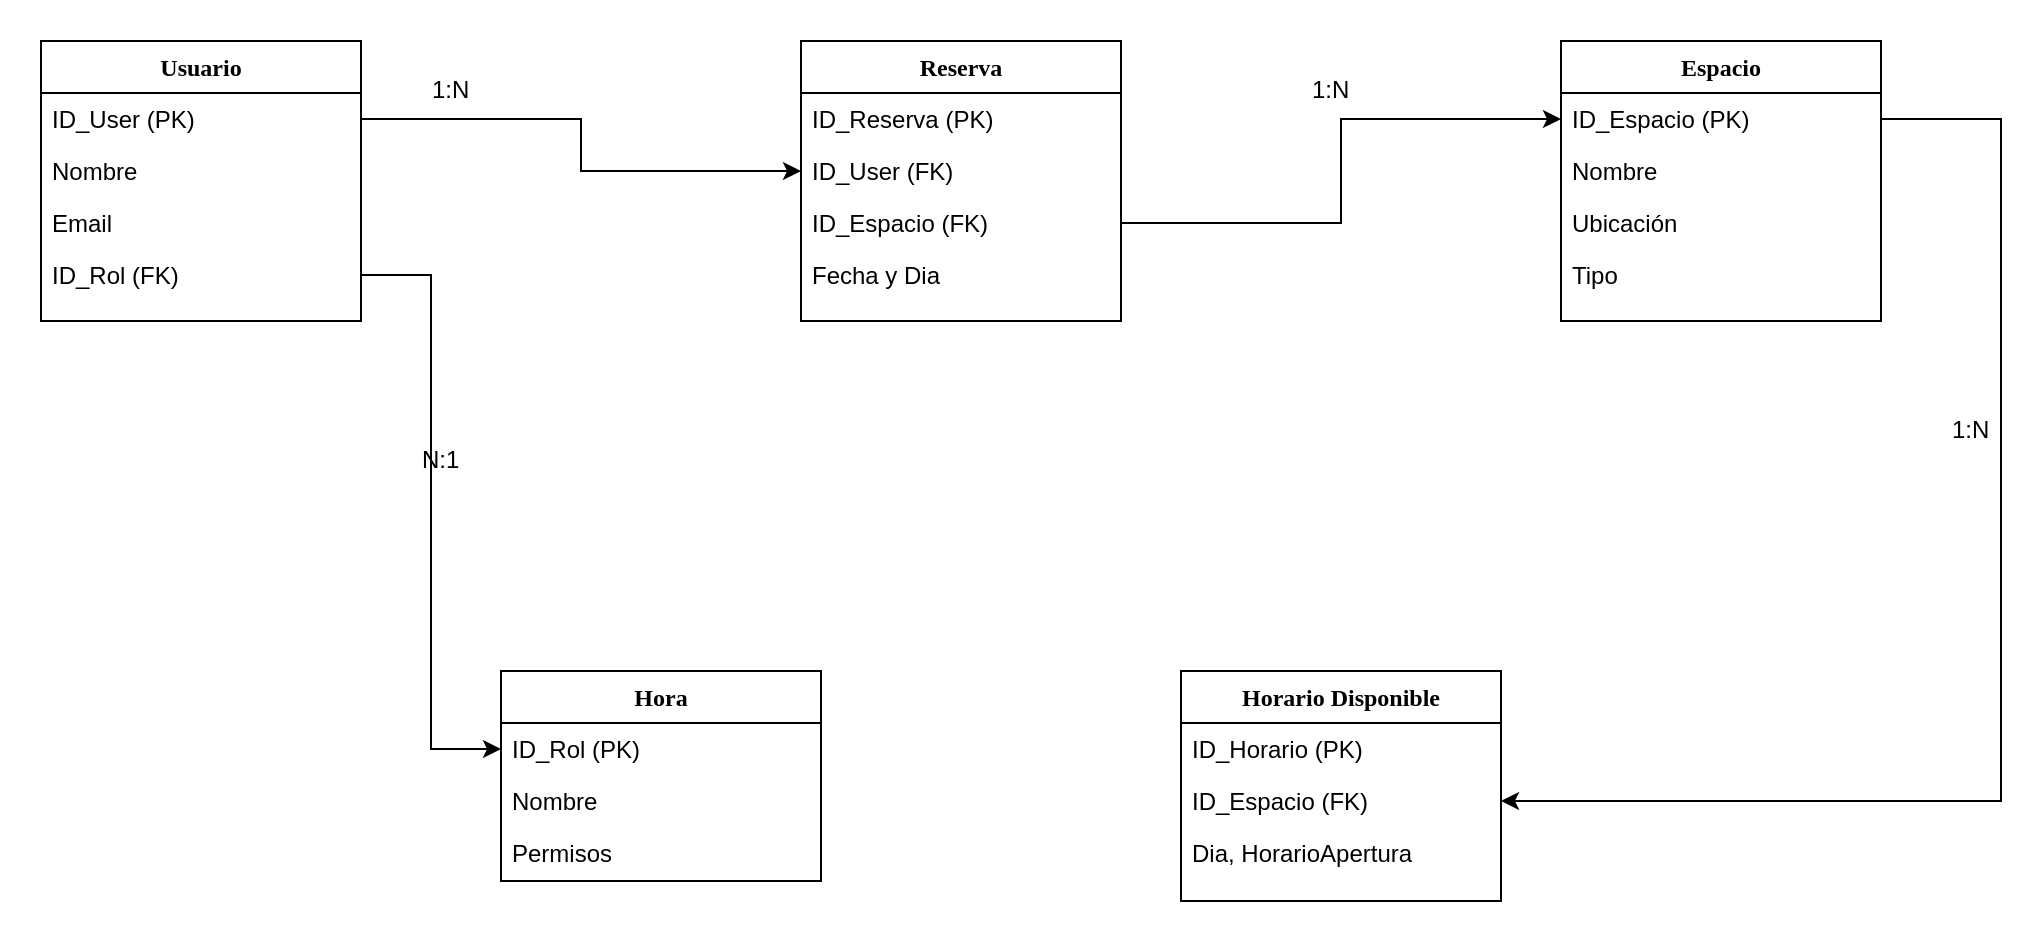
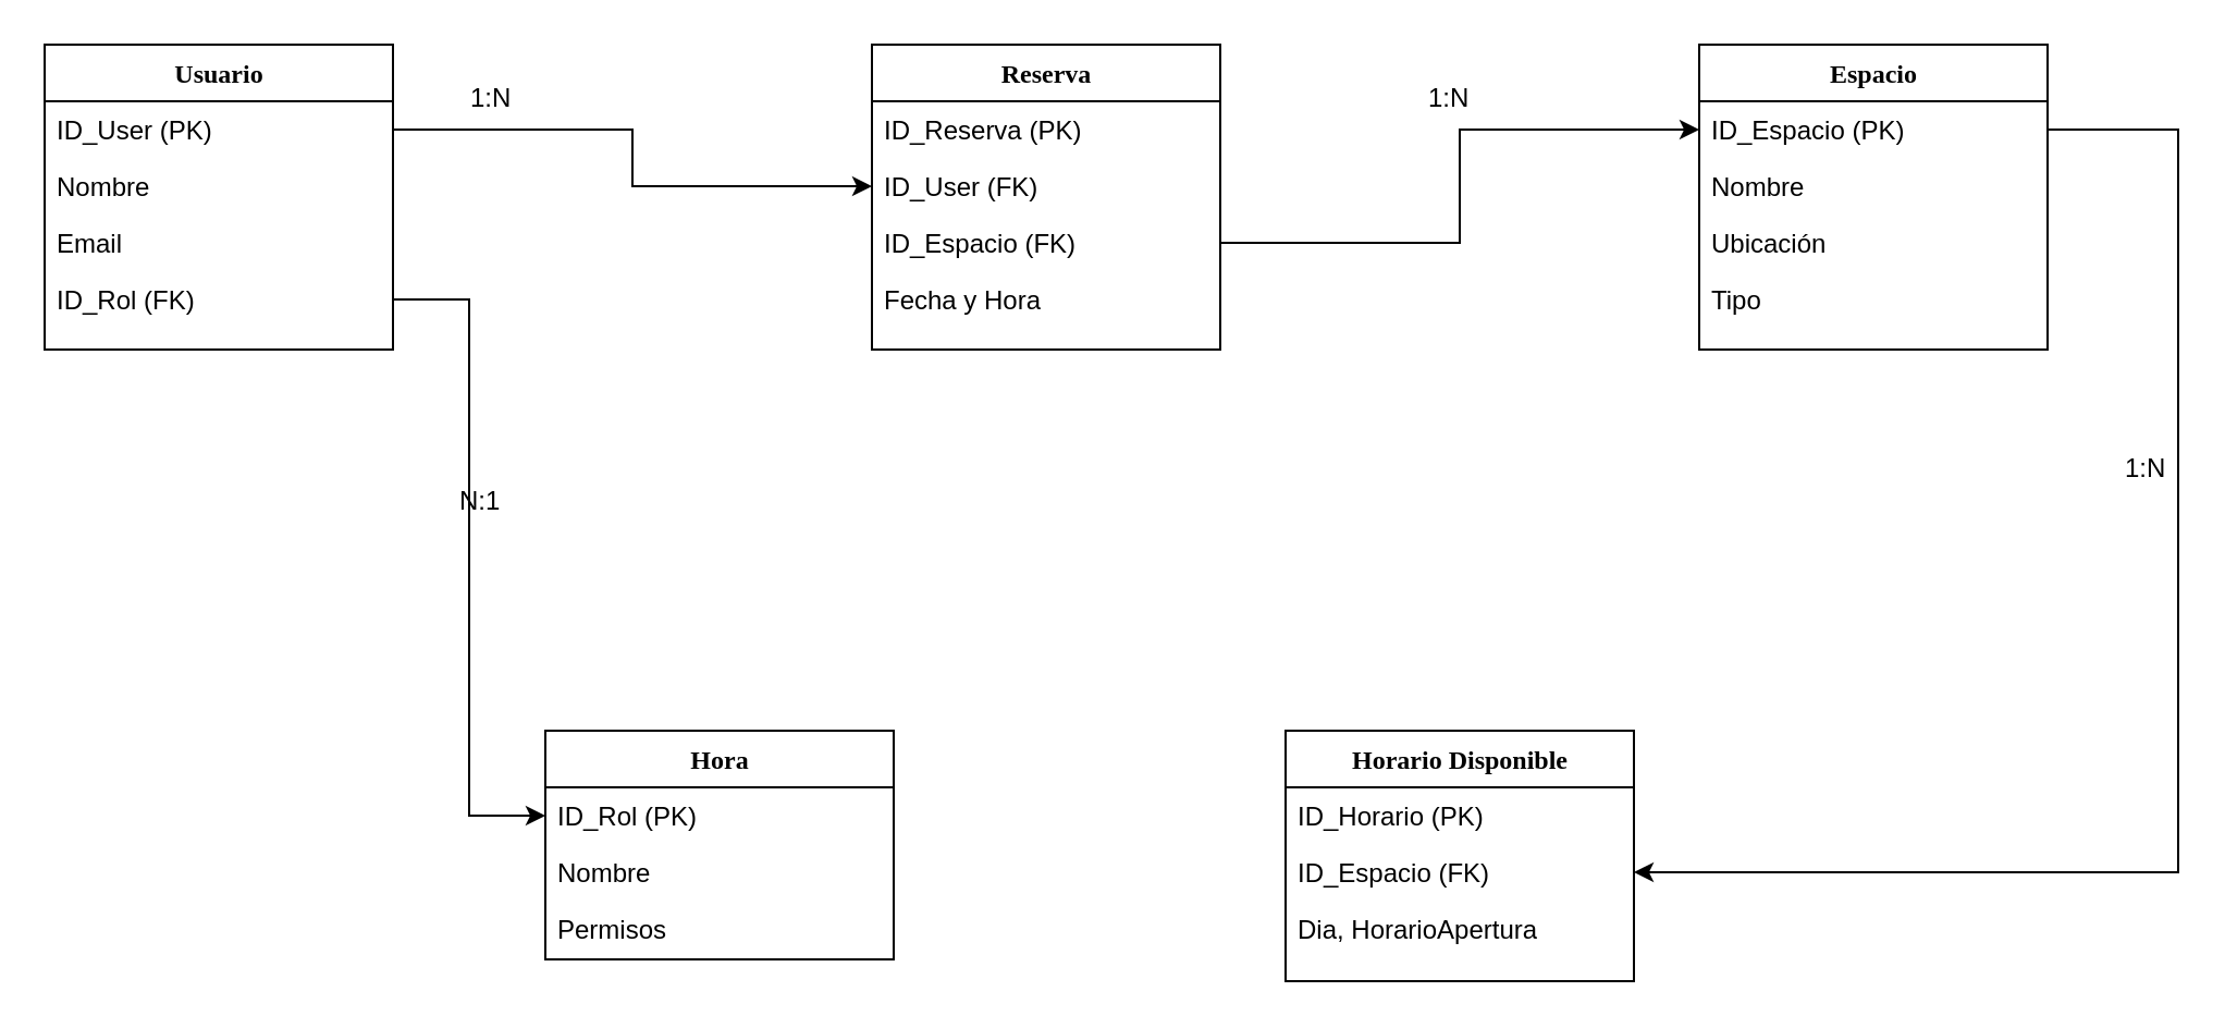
  <mxCell id="0" />
  <mxCell id="1" parent="0" />
  <mxCell id="2" value="Usuario" style="swimlane;html=1;fontStyle=1;align=center;verticalAlign=top;childLayout=stackLayout;horizontal=1;startSize=26;horizontalStack=0;resizeParent=1;resizeLast=0;collapsible=1;marginBottom=0;swimlaneFillColor=#ffffff;rounded=0;shadow=0;comic=0;labelBackgroundColor=none;strokeWidth=1;fillColor=none;fontFamily=Verdana;fontSize=12" parent="1" vertex="1"><mxGeometry x="20" y="20" width="160" height="140" as="geometry" /></mxCell>
  <mxCell id="3" value="ID_User (PK)" style="text;html=1;strokeColor=none;fillColor=none;align=left;verticalAlign=top;spacingLeft=4;spacingRight=4;whiteSpace=wrap;overflow=hidden;rotatable=0;points=[[0,0.5],[1,0.5]];portConstraint=eastwest;" parent="2" vertex="1"><mxGeometry y="26" width="160" height="26" as="geometry" /></mxCell>
  <mxCell id="4" value="Nombre" style="text;html=1;strokeColor=none;fillColor=none;align=left;verticalAlign=top;spacingLeft=4;spacingRight=4;whiteSpace=wrap;overflow=hidden;rotatable=0;points=[[0,0.5],[1,0.5]];portConstraint=eastwest;" parent="2" vertex="1"><mxGeometry y="52" width="160" height="26" as="geometry" /></mxCell>
  <mxCell id="5" value="Email" style="text;html=1;strokeColor=none;fillColor=none;align=left;verticalAlign=top;spacingLeft=4;spacingRight=4;whiteSpace=wrap;overflow=hidden;rotatable=0;points=[[0,0.5],[1,0.5]];portConstraint=eastwest;" parent="2" vertex="1"><mxGeometry y="78" width="160" height="26" as="geometry" /></mxCell>
  <mxCell id="6" value="ID_Rol (FK)" style="text;html=1;strokeColor=none;fillColor=none;align=left;verticalAlign=top;spacingLeft=4;spacingRight=4;whiteSpace=wrap;overflow=hidden;rotatable=0;points=[[0,0.5],[1,0.5]];portConstraint=eastwest;" parent="2" vertex="1"><mxGeometry y="104" width="160" height="26" as="geometry" /></mxCell>
  <mxCell id="7" value="Reserva" style="swimlane;html=1;fontStyle=1;align=center;verticalAlign=top;childLayout=stackLayout;horizontal=1;startSize=26;horizontalStack=0;resizeParent=1;resizeLast=0;collapsible=1;marginBottom=0;swimlaneFillColor=#ffffff;rounded=0;shadow=0;comic=0;labelBackgroundColor=none;strokeWidth=1;fillColor=none;fontFamily=Verdana;fontSize=12" vertex="1" parent="1"><mxGeometry x="400" y="20" width="160" height="140" as="geometry" /></mxCell>
  <mxCell id="8" value="ID_Reserva (PK)" style="text;html=1;strokeColor=none;fillColor=none;align=left;verticalAlign=top;spacingLeft=4;spacingRight=4;whiteSpace=wrap;overflow=hidden;rotatable=0;points=[[0,0.5],[1,0.5]];portConstraint=eastwest;" vertex="1" parent="7"><mxGeometry y="26" width="160" height="26" as="geometry" /></mxCell>
  <mxCell id="9" value="ID_User (FK)" style="text;html=1;strokeColor=none;fillColor=none;align=left;verticalAlign=top;spacingLeft=4;spacingRight=4;whiteSpace=wrap;overflow=hidden;rotatable=0;points=[[0,0.5],[1,0.5]];portConstraint=eastwest;" vertex="1" parent="7"><mxGeometry y="52" width="160" height="26" as="geometry" /></mxCell>
  <mxCell id="10" value="ID_Espacio (FK)" style="text;html=1;strokeColor=none;fillColor=none;align=left;verticalAlign=top;spacingLeft=4;spacingRight=4;whiteSpace=wrap;overflow=hidden;rotatable=0;points=[[0,0.5],[1,0.5]];portConstraint=eastwest;" vertex="1" parent="7"><mxGeometry y="78" width="160" height="26" as="geometry" /></mxCell>
- <mxCell id="11" value="Fecha y Dia" style="text;html=1;strokeColor=none;fillColor=none;align=left;verticalAlign=top;spacingLeft=4;spacingRight=4;whiteSpace=wrap;overflow=hidden;rotatable=0;points=[[0,0.5],[1,0.5]];portConstraint=eastwest;" vertex="1" parent="7"><mxGeometry y="104" width="160" height="26" as="geometry" /></mxCell>
+ <mxCell id="11" value="Fecha y Hora" style="text;html=1;strokeColor=none;fillColor=none;align=left;verticalAlign=top;spacingLeft=4;spacingRight=4;whiteSpace=wrap;overflow=hidden;rotatable=0;points=[[0,0.5],[1,0.5]];portConstraint=eastwest;" vertex="1" parent="7"><mxGeometry y="104" width="160" height="26" as="geometry" /></mxCell>
  <mxCell id="12" value="" style="endArrow=classic;html=1;rounded=0;elbow=vertical;edgeStyle=orthogonalEdgeStyle;exitX=1;exitY=0.5;exitDx=0;exitDy=0;entryX=0;entryY=0.5;entryDx=0;entryDy=0;" edge="1" parent="1" source="3" target="9"><mxGeometry width="50" height="50" relative="1" as="geometry"><mxPoint x="460" y="290" as="sourcePoint" /><mxPoint x="510" y="240" as="targetPoint" /></mxGeometry></mxCell>
  <mxCell id="13" value="1:N" style="text;strokeColor=none;fillColor=none;align=left;verticalAlign=middle;spacingLeft=4;spacingRight=4;overflow=hidden;points=[[0,0.5],[1,0.5]];portConstraint=eastwest;rotatable=0;whiteSpace=wrap;html=1;" vertex="1" parent="1"><mxGeometry x="210" y="30" width="30" height="30" as="geometry" /></mxCell>
  <mxCell id="14" value="Espacio" style="swimlane;html=1;fontStyle=1;align=center;verticalAlign=top;childLayout=stackLayout;horizontal=1;startSize=26;horizontalStack=0;resizeParent=1;resizeLast=0;collapsible=1;marginBottom=0;swimlaneFillColor=#ffffff;rounded=0;shadow=0;comic=0;labelBackgroundColor=none;strokeWidth=1;fillColor=none;fontFamily=Verdana;fontSize=12" vertex="1" parent="1"><mxGeometry x="780" y="20" width="160" height="140" as="geometry" /></mxCell>
  <mxCell id="15" value="ID_Espacio (PK)" style="text;html=1;strokeColor=none;fillColor=none;align=left;verticalAlign=top;spacingLeft=4;spacingRight=4;whiteSpace=wrap;overflow=hidden;rotatable=0;points=[[0,0.5],[1,0.5]];portConstraint=eastwest;" vertex="1" parent="14"><mxGeometry y="26" width="160" height="26" as="geometry" /></mxCell>
  <mxCell id="16" value="Nombre" style="text;html=1;strokeColor=none;fillColor=none;align=left;verticalAlign=top;spacingLeft=4;spacingRight=4;whiteSpace=wrap;overflow=hidden;rotatable=0;points=[[0,0.5],[1,0.5]];portConstraint=eastwest;" vertex="1" parent="14"><mxGeometry y="52" width="160" height="26" as="geometry" /></mxCell>
  <mxCell id="17" value="Ubicación" style="text;html=1;strokeColor=none;fillColor=none;align=left;verticalAlign=top;spacingLeft=4;spacingRight=4;whiteSpace=wrap;overflow=hidden;rotatable=0;points=[[0,0.5],[1,0.5]];portConstraint=eastwest;" vertex="1" parent="14"><mxGeometry y="78" width="160" height="26" as="geometry" /></mxCell>
  <mxCell id="18" value="Tipo" style="text;html=1;strokeColor=none;fillColor=none;align=left;verticalAlign=top;spacingLeft=4;spacingRight=4;whiteSpace=wrap;overflow=hidden;rotatable=0;points=[[0,0.5],[1,0.5]];portConstraint=eastwest;" vertex="1" parent="14"><mxGeometry y="104" width="160" height="26" as="geometry" /></mxCell>
  <mxCell id="19" value="" style="endArrow=classic;html=1;rounded=0;elbow=vertical;edgeStyle=orthogonalEdgeStyle;exitX=1;exitY=0.5;exitDx=0;exitDy=0;entryX=0;entryY=0.5;entryDx=0;entryDy=0;" edge="1" parent="1" source="10" target="15"><mxGeometry width="50" height="50" relative="1" as="geometry"><mxPoint x="190" y="69" as="sourcePoint" /><mxPoint x="270" y="95" as="targetPoint" /></mxGeometry></mxCell>
  <mxCell id="20" value="1:N" style="text;strokeColor=none;fillColor=none;align=left;verticalAlign=middle;spacingLeft=4;spacingRight=4;overflow=hidden;points=[[0,0.5],[1,0.5]];portConstraint=eastwest;rotatable=0;whiteSpace=wrap;html=1;" vertex="1" parent="1"><mxGeometry x="650" y="30" width="30" height="30" as="geometry" /></mxCell>
  <mxCell id="21" value="Hora" style="swimlane;html=1;fontStyle=1;align=center;verticalAlign=top;childLayout=stackLayout;horizontal=1;startSize=26;horizontalStack=0;resizeParent=1;resizeLast=0;collapsible=1;marginBottom=0;swimlaneFillColor=#ffffff;rounded=0;shadow=0;comic=0;labelBackgroundColor=none;strokeWidth=1;fillColor=none;fontFamily=Verdana;fontSize=12" vertex="1" parent="1"><mxGeometry x="250" y="335" width="160" height="105" as="geometry" /></mxCell>
  <mxCell id="22" value="ID_Rol (PK)" style="text;html=1;strokeColor=none;fillColor=none;align=left;verticalAlign=top;spacingLeft=4;spacingRight=4;whiteSpace=wrap;overflow=hidden;rotatable=0;points=[[0,0.5],[1,0.5]];portConstraint=eastwest;" vertex="1" parent="21"><mxGeometry y="26" width="160" height="26" as="geometry" /></mxCell>
  <mxCell id="23" value="Nombre" style="text;html=1;strokeColor=none;fillColor=none;align=left;verticalAlign=top;spacingLeft=4;spacingRight=4;whiteSpace=wrap;overflow=hidden;rotatable=0;points=[[0,0.5],[1,0.5]];portConstraint=eastwest;" vertex="1" parent="21"><mxGeometry y="52" width="160" height="26" as="geometry" /></mxCell>
  <mxCell id="24" value="Permisos" style="text;html=1;strokeColor=none;fillColor=none;align=left;verticalAlign=top;spacingLeft=4;spacingRight=4;whiteSpace=wrap;overflow=hidden;rotatable=0;points=[[0,0.5],[1,0.5]];portConstraint=eastwest;" vertex="1" parent="21"><mxGeometry y="78" width="160" height="26" as="geometry" /></mxCell>
  <mxCell id="25" value="Horario Disponible" style="swimlane;html=1;fontStyle=1;align=center;verticalAlign=top;childLayout=stackLayout;horizontal=1;startSize=26;horizontalStack=0;resizeParent=1;resizeLast=0;collapsible=1;marginBottom=0;swimlaneFillColor=#ffffff;rounded=0;shadow=0;comic=0;labelBackgroundColor=none;strokeWidth=1;fillColor=none;fontFamily=Verdana;fontSize=12" vertex="1" parent="1"><mxGeometry x="590" y="335" width="160" height="115" as="geometry" /></mxCell>
  <mxCell id="26" value="ID_Horario (PK)" style="text;html=1;strokeColor=none;fillColor=none;align=left;verticalAlign=top;spacingLeft=4;spacingRight=4;whiteSpace=wrap;overflow=hidden;rotatable=0;points=[[0,0.5],[1,0.5]];portConstraint=eastwest;" vertex="1" parent="25"><mxGeometry y="26" width="160" height="26" as="geometry" /></mxCell>
  <mxCell id="27" value="ID_Espacio (FK)" style="text;html=1;strokeColor=none;fillColor=none;align=left;verticalAlign=top;spacingLeft=4;spacingRight=4;whiteSpace=wrap;overflow=hidden;rotatable=0;points=[[0,0.5],[1,0.5]];portConstraint=eastwest;" vertex="1" parent="25"><mxGeometry y="52" width="160" height="26" as="geometry" /></mxCell>
  <mxCell id="28" value="Dia, HorarioApertura" style="text;html=1;strokeColor=none;fillColor=none;align=left;verticalAlign=top;spacingLeft=4;spacingRight=4;whiteSpace=wrap;overflow=hidden;rotatable=0;points=[[0,0.5],[1,0.5]];portConstraint=eastwest;" vertex="1" parent="25"><mxGeometry y="78" width="160" height="26" as="geometry" /></mxCell>
  <mxCell id="29" value="" style="endArrow=classic;html=1;rounded=0;elbow=vertical;edgeStyle=orthogonalEdgeStyle;exitX=1;exitY=0.5;exitDx=0;exitDy=0;entryX=0;entryY=0.5;entryDx=0;entryDy=0;" edge="1" parent="1" source="6" target="22"><mxGeometry width="50" height="50" relative="1" as="geometry"><mxPoint x="190" y="69" as="sourcePoint" /><mxPoint x="410" y="95" as="targetPoint" /></mxGeometry></mxCell>
  <mxCell id="30" value="N:1" style="text;strokeColor=none;fillColor=none;align=left;verticalAlign=middle;spacingLeft=4;spacingRight=4;overflow=hidden;points=[[0,0.5],[1,0.5]];portConstraint=eastwest;rotatable=0;whiteSpace=wrap;html=1;" vertex="1" parent="1"><mxGeometry x="205" y="215" width="30" height="30" as="geometry" /></mxCell>
  <mxCell id="31" value="" style="endArrow=classic;html=1;rounded=0;elbow=vertical;edgeStyle=orthogonalEdgeStyle;exitX=1;exitY=0.5;exitDx=0;exitDy=0;entryX=1;entryY=0.5;entryDx=0;entryDy=0;" edge="1" parent="1" source="15" target="27"><mxGeometry width="50" height="50" relative="1" as="geometry"><mxPoint x="570" y="121" as="sourcePoint" /><mxPoint x="790" y="69" as="targetPoint" /><Array as="points"><mxPoint x="1000" y="59" /><mxPoint x="1000" y="400" /></Array></mxGeometry></mxCell>
  <mxCell id="32" value="1:N" style="text;strokeColor=none;fillColor=none;align=left;verticalAlign=middle;spacingLeft=4;spacingRight=4;overflow=hidden;points=[[0,0.5],[1,0.5]];portConstraint=eastwest;rotatable=0;whiteSpace=wrap;html=1;" vertex="1" parent="1"><mxGeometry x="970" y="200" width="30" height="30" as="geometry" /></mxCell>
